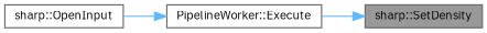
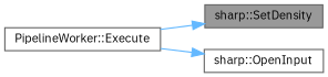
  digraph {
    fontname="IBM Plex Sans"
    rankdir=RL
    node [color=grey40 fillcolor=white fontname="IBM Plex Sans" fontsize=10 shape=box style=filled]
    edge [color=steelblue1 dir=back fontname="IBM Plex Sans" fontsize=10 labelfontname=Helvetica labelfontsize=10 style=solid]
    n1 [color=gray40 fillcolor=grey60 fontcolor=black height=0.2 label="sharp::SetDensity" width=0.4]
    n2 [height=0.2 label="PipelineWorker::Execute" width=0.4]
    n3 [height=0.2 label="sharp::OpenInput" width=0.4]
    n1 -> n2
-   n2 -> n3
+   n3 -> n2
  }
